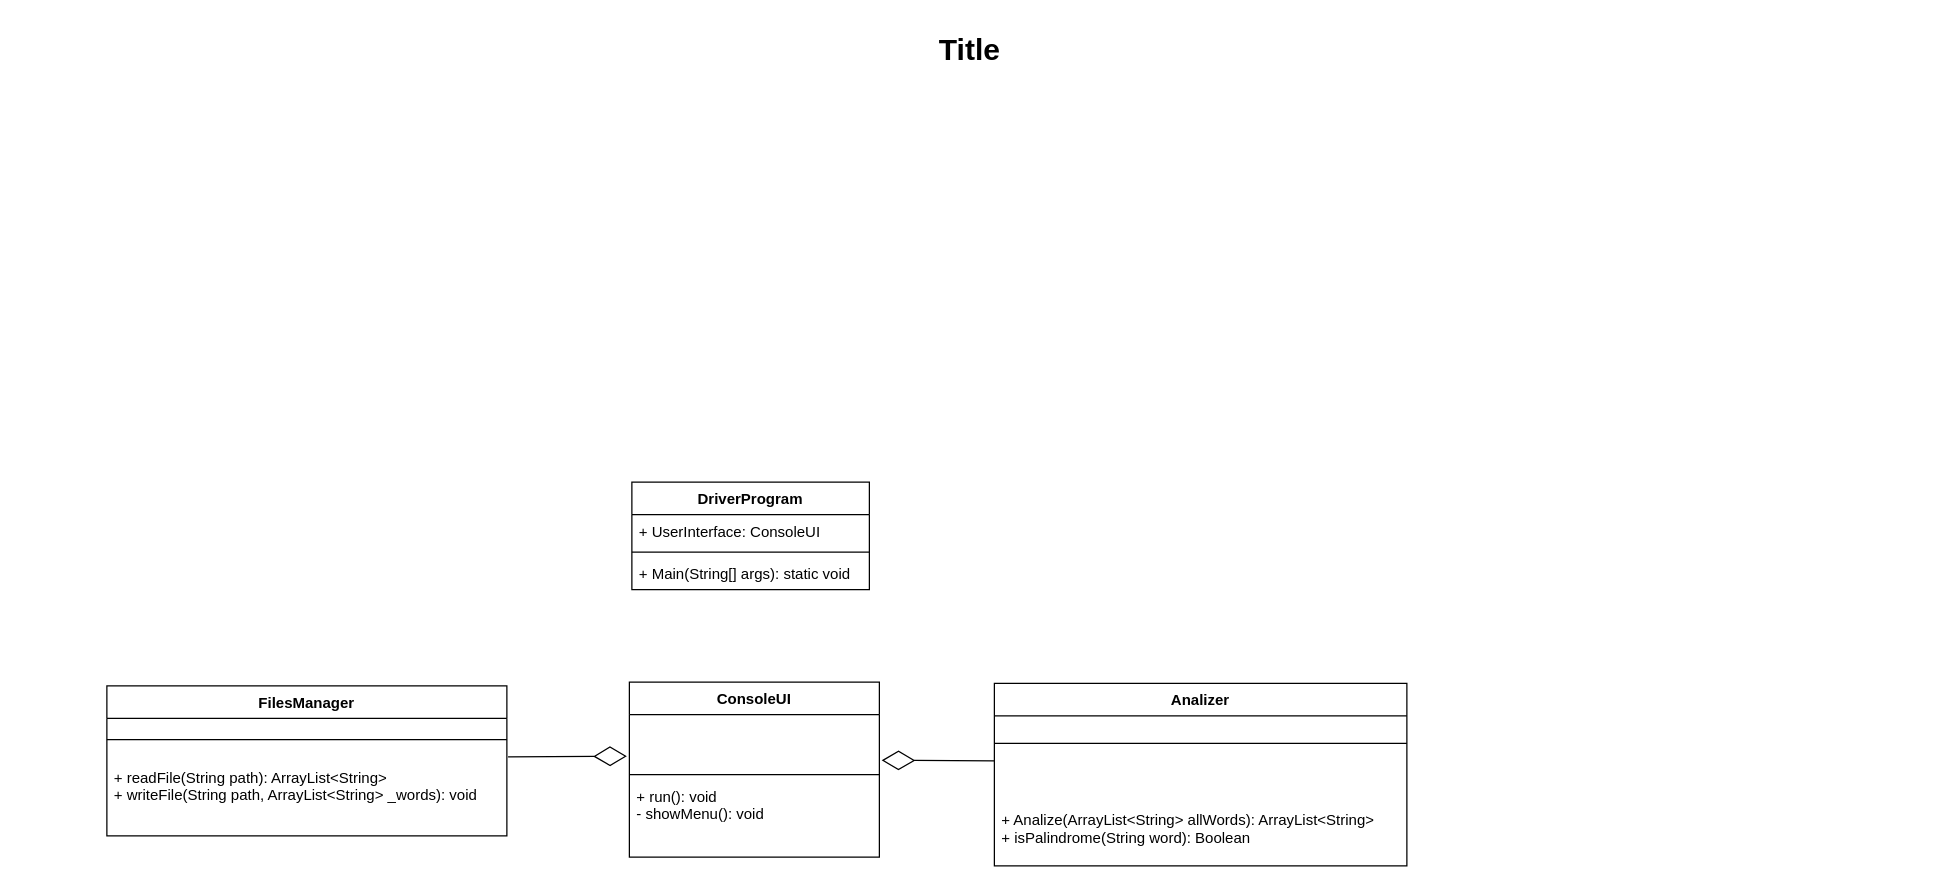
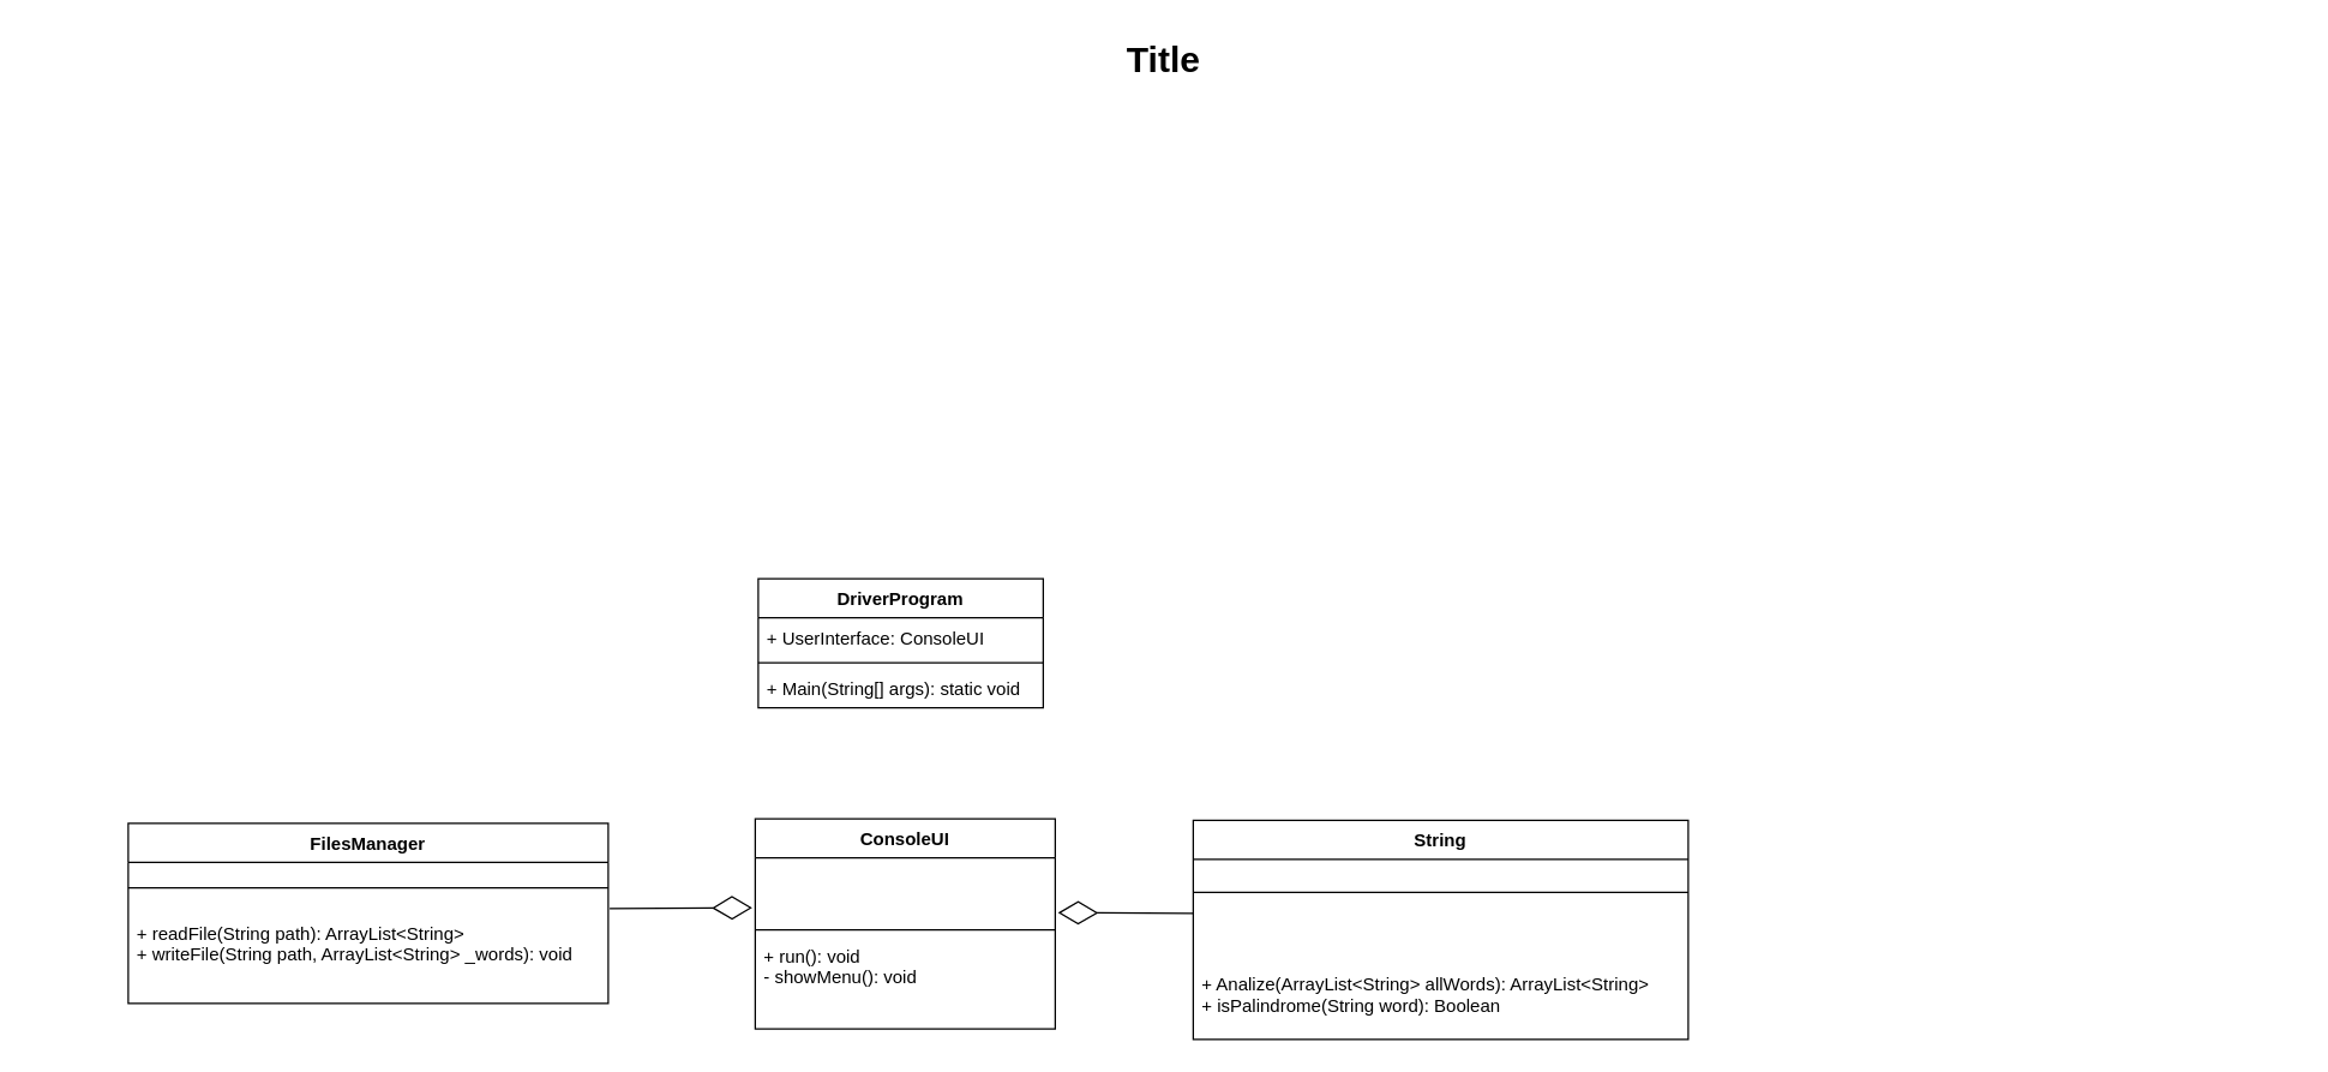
  <mxCell id="0" style=";html=1;" />
  <mxCell id="1" style=";html=1;" parent="0" />
  <mxCell id="2" value="Title" style="text;strokeColor=none;fillColor=none;html=1;fontSize=24;fontStyle=1;verticalAlign=middle;align=center;" parent="1" vertex="1"><mxGeometry x="20" y="20" width="1510" height="40" as="geometry" /></mxCell>
  <mxCell id="3" value="DriverProgram" style="swimlane;fontStyle=1;align=center;verticalAlign=top;childLayout=stackLayout;horizontal=1;startSize=26;horizontalStack=0;resizeParent=1;resizeParentMax=0;resizeLast=0;collapsible=1;marginBottom=0;whiteSpace=wrap;html=1;" parent="1" vertex="1"><mxGeometry x="505" y="385" width="190" height="86" as="geometry" /></mxCell>
  <mxCell id="4" value="+ UserInterface: ConsoleUI" style="text;strokeColor=none;fillColor=none;align=left;verticalAlign=top;spacingLeft=4;spacingRight=4;overflow=hidden;rotatable=0;points=[[0,0.5],[1,0.5]];portConstraint=eastwest;whiteSpace=wrap;html=1;" parent="3" vertex="1"><mxGeometry y="26" width="190" height="26" as="geometry" /></mxCell>
  <mxCell id="5" value="" style="line;strokeWidth=1;fillColor=none;align=left;verticalAlign=middle;spacingTop=-1;spacingLeft=3;spacingRight=3;rotatable=0;labelPosition=right;points=[];portConstraint=eastwest;strokeColor=inherit;" parent="3" vertex="1"><mxGeometry y="52" width="190" height="8" as="geometry" /></mxCell>
  <mxCell id="6" value="+ Main(String[] args): static void" style="text;strokeColor=none;fillColor=none;align=left;verticalAlign=top;spacingLeft=4;spacingRight=4;overflow=hidden;rotatable=0;points=[[0,0.5],[1,0.5]];portConstraint=eastwest;whiteSpace=wrap;html=1;" parent="3" vertex="1"><mxGeometry y="60" width="190" height="26" as="geometry" /></mxCell>
  <mxCell id="7" value="ConsoleUI" style="swimlane;fontStyle=1;align=center;verticalAlign=top;childLayout=stackLayout;horizontal=1;startSize=26;horizontalStack=0;resizeParent=1;resizeParentMax=0;resizeLast=0;collapsible=1;marginBottom=0;whiteSpace=wrap;html=1;" parent="1" vertex="1"><mxGeometry x="503" y="545" width="200" height="140" as="geometry" /></mxCell>
  <mxCell id="8" value="&lt;br&gt;" style="text;strokeColor=none;fillColor=none;align=left;verticalAlign=top;spacingLeft=4;spacingRight=4;overflow=hidden;rotatable=0;points=[[0,0.5],[1,0.5]];portConstraint=eastwest;whiteSpace=wrap;html=1;" parent="7" vertex="1"><mxGeometry y="26" width="200" height="44" as="geometry" /></mxCell>
  <mxCell id="9" value="" style="line;strokeWidth=1;fillColor=none;align=left;verticalAlign=middle;spacingTop=-1;spacingLeft=3;spacingRight=3;rotatable=0;labelPosition=right;points=[];portConstraint=eastwest;strokeColor=inherit;" parent="7" vertex="1"><mxGeometry y="70" width="200" height="8" as="geometry" /></mxCell>
  <mxCell id="10" value="+ run(): void&lt;br&gt;- showMenu(): void" style="text;strokeColor=none;fillColor=none;align=left;verticalAlign=top;spacingLeft=4;spacingRight=4;overflow=hidden;rotatable=0;points=[[0,0.5],[1,0.5]];portConstraint=eastwest;whiteSpace=wrap;html=1;" parent="7" vertex="1"><mxGeometry y="78" width="200" height="62" as="geometry" /></mxCell>
  <mxCell id="11" value="FilesManager" style="swimlane;fontStyle=1;align=center;verticalAlign=top;childLayout=stackLayout;horizontal=1;startSize=26;horizontalStack=0;resizeParent=1;resizeParentMax=0;resizeLast=0;collapsible=1;marginBottom=0;whiteSpace=wrap;html=1;" parent="1" vertex="1"><mxGeometry x="85" y="548" width="320" height="120" as="geometry" /></mxCell>
  <mxCell id="12" value="" style="line;strokeWidth=1;fillColor=none;align=left;verticalAlign=middle;spacingTop=-1;spacingLeft=3;spacingRight=3;rotatable=0;labelPosition=right;points=[];portConstraint=eastwest;strokeColor=inherit;" parent="11" vertex="1"><mxGeometry y="26" width="320" height="34" as="geometry" /></mxCell>
  <mxCell id="13" value="+ readFile(String path): ArrayList&amp;lt;String&amp;gt;&lt;br&gt;+ writeFile(String path, ArrayList&amp;lt;String&amp;gt; _words): void" style="text;strokeColor=none;fillColor=none;align=left;verticalAlign=top;spacingLeft=4;spacingRight=4;overflow=hidden;rotatable=0;points=[[0,0.5],[1,0.5]];portConstraint=eastwest;whiteSpace=wrap;html=1;" parent="11" vertex="1"><mxGeometry y="60" width="320" height="60" as="geometry" /></mxCell>
  <mxCell id="14" value="" style="endArrow=diamondThin;endFill=0;endSize=24;html=1;rounded=0;exitX=1.003;exitY=-0.052;exitDx=0;exitDy=0;exitPerimeter=0;entryX=-0.01;entryY=0.755;entryDx=0;entryDy=0;entryPerimeter=0;" parent="1" source="13" target="8" edge="1"><mxGeometry width="160" relative="1" as="geometry"><mxPoint x="375" y="595" as="sourcePoint" /><mxPoint x="535" y="595" as="targetPoint" /></mxGeometry></mxCell>
- <mxCell id="15" value="Analizer" style="swimlane;fontStyle=1;align=center;verticalAlign=top;childLayout=stackLayout;horizontal=1;startSize=26;horizontalStack=0;resizeParent=1;resizeParentMax=0;resizeLast=0;collapsible=1;marginBottom=0;whiteSpace=wrap;html=1;" parent="1" vertex="1"><mxGeometry x="795" y="546" width="330" height="146" as="geometry" /></mxCell>
+ <mxCell id="15" value="String" style="swimlane;fontStyle=1;align=center;verticalAlign=top;childLayout=stackLayout;horizontal=1;startSize=26;horizontalStack=0;resizeParent=1;resizeParentMax=0;resizeLast=0;collapsible=1;marginBottom=0;whiteSpace=wrap;html=1;" parent="1" vertex="1"><mxGeometry x="795" y="546" width="330" height="146" as="geometry" /></mxCell>
  <mxCell id="16" value="" style="line;strokeWidth=1;fillColor=none;align=left;verticalAlign=middle;spacingTop=-1;spacingLeft=3;spacingRight=3;rotatable=0;labelPosition=right;points=[];portConstraint=eastwest;strokeColor=inherit;" parent="15" vertex="1"><mxGeometry y="26" width="330" height="44" as="geometry" /></mxCell>
  <mxCell id="17" value="&amp;nbsp;" style="text;strokeColor=none;fillColor=none;align=left;verticalAlign=top;spacingLeft=4;spacingRight=4;overflow=hidden;rotatable=0;points=[[0,0.5],[1,0.5]];portConstraint=eastwest;whiteSpace=wrap;html=1;" parent="15" vertex="1"><mxGeometry y="70" width="330" height="26" as="geometry" /></mxCell>
  <mxCell id="18" value="+ Analize(ArrayList&amp;lt;String&amp;gt; allWords): ArrayList&amp;lt;String&amp;gt;&lt;br&gt;+ isPalindrome(String word): Boolean" style="text;strokeColor=none;fillColor=none;align=left;verticalAlign=top;spacingLeft=4;spacingRight=4;overflow=hidden;rotatable=0;points=[[0,0.5],[1,0.5]];portConstraint=eastwest;whiteSpace=wrap;html=1;" parent="15" vertex="1"><mxGeometry y="96" width="330" height="50" as="geometry" /></mxCell>
  <mxCell id="19" value="" style="endArrow=diamondThin;endFill=0;endSize=24;html=1;rounded=0;entryX=1.009;entryY=0.831;entryDx=0;entryDy=0;entryPerimeter=0;" parent="1" target="8" edge="1"><mxGeometry width="160" relative="1" as="geometry"><mxPoint x="795" y="608" as="sourcePoint" /><mxPoint x="855" y="515" as="targetPoint" /></mxGeometry></mxCell>
